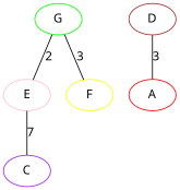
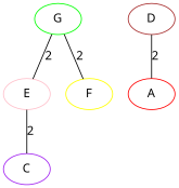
  graph {
    fontname="Noto Sans"
    node [fontname="Noto Sans"]
    edge [fontname="Noto Sans"]
    G [color=green]
    E [color=pink]
    F [color=yellow]
    C [color=purple]
    D [color=brown]
    A [color=red]
    G -- E [label=2]
-   G -- F [label=3]
-   E -- C [label=7]
-   D -- A [label=3]
+   G -- F [label=2]
+   E -- C [label=2]
+   D -- A [label=2]
  }
